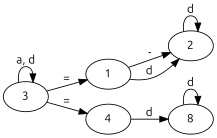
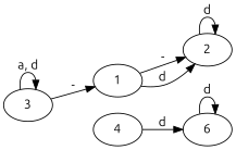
  digraph {
    fontname=Ubuntu
    rankdir=LR
    node [fontname=Ubuntu]
    edge [fontname=Ubuntu]
    1
    2
    3
    4
-   6 [label=8]
+   6
    1 -> 2 [label="-"]
    1 -> 2 [label=d]
    2 -> 2 [label=d]
-   3 -> 1 [label="="]
+   3 -> 1 [label="-"]
    3 -> 3 [label="a, d"]
-   3 -> 4 [label="="]
    4 -> 6 [label=d]
    6 -> 6 [label=d]
  }
